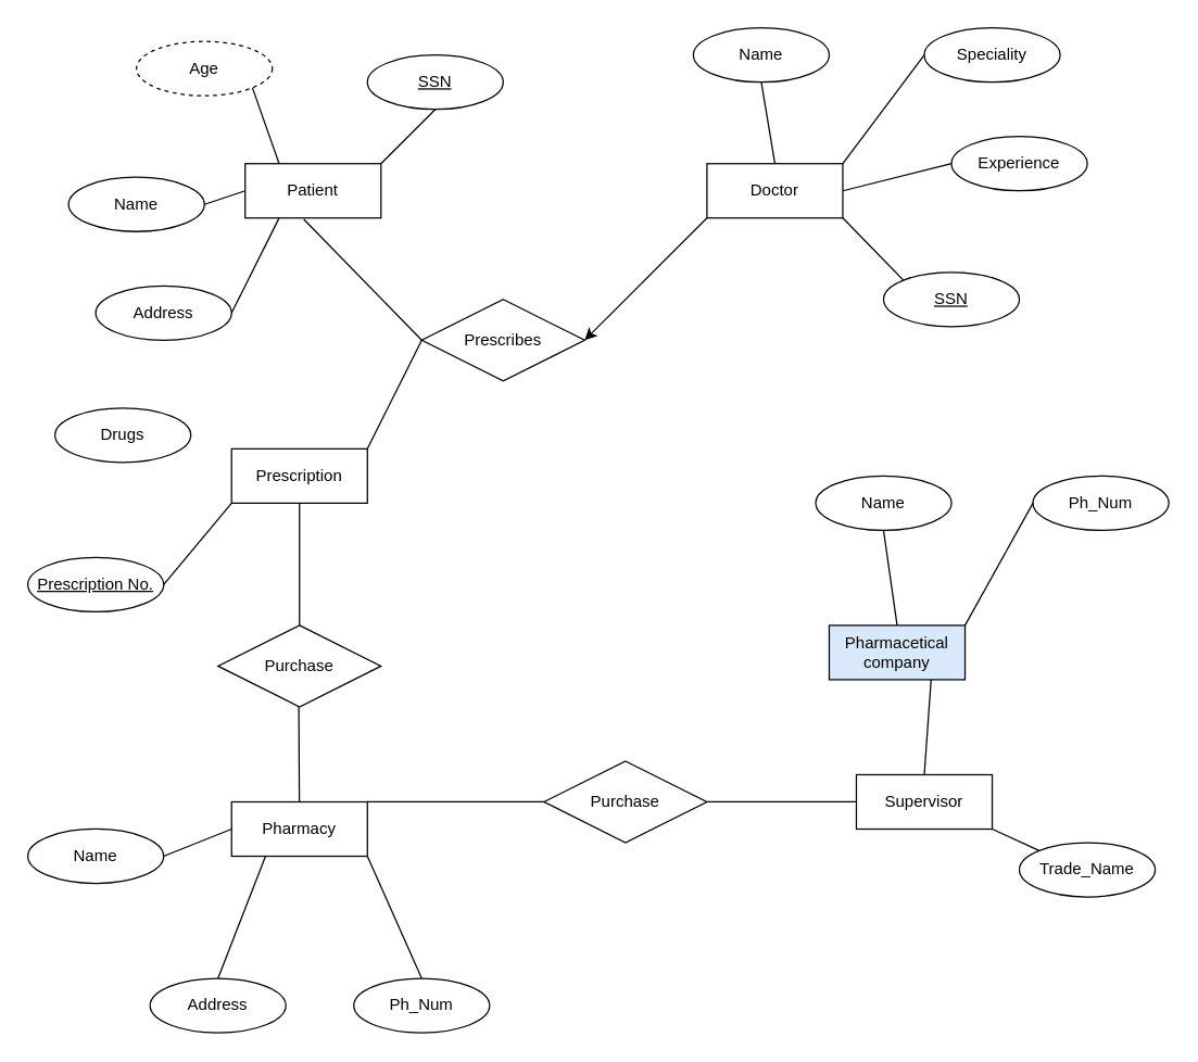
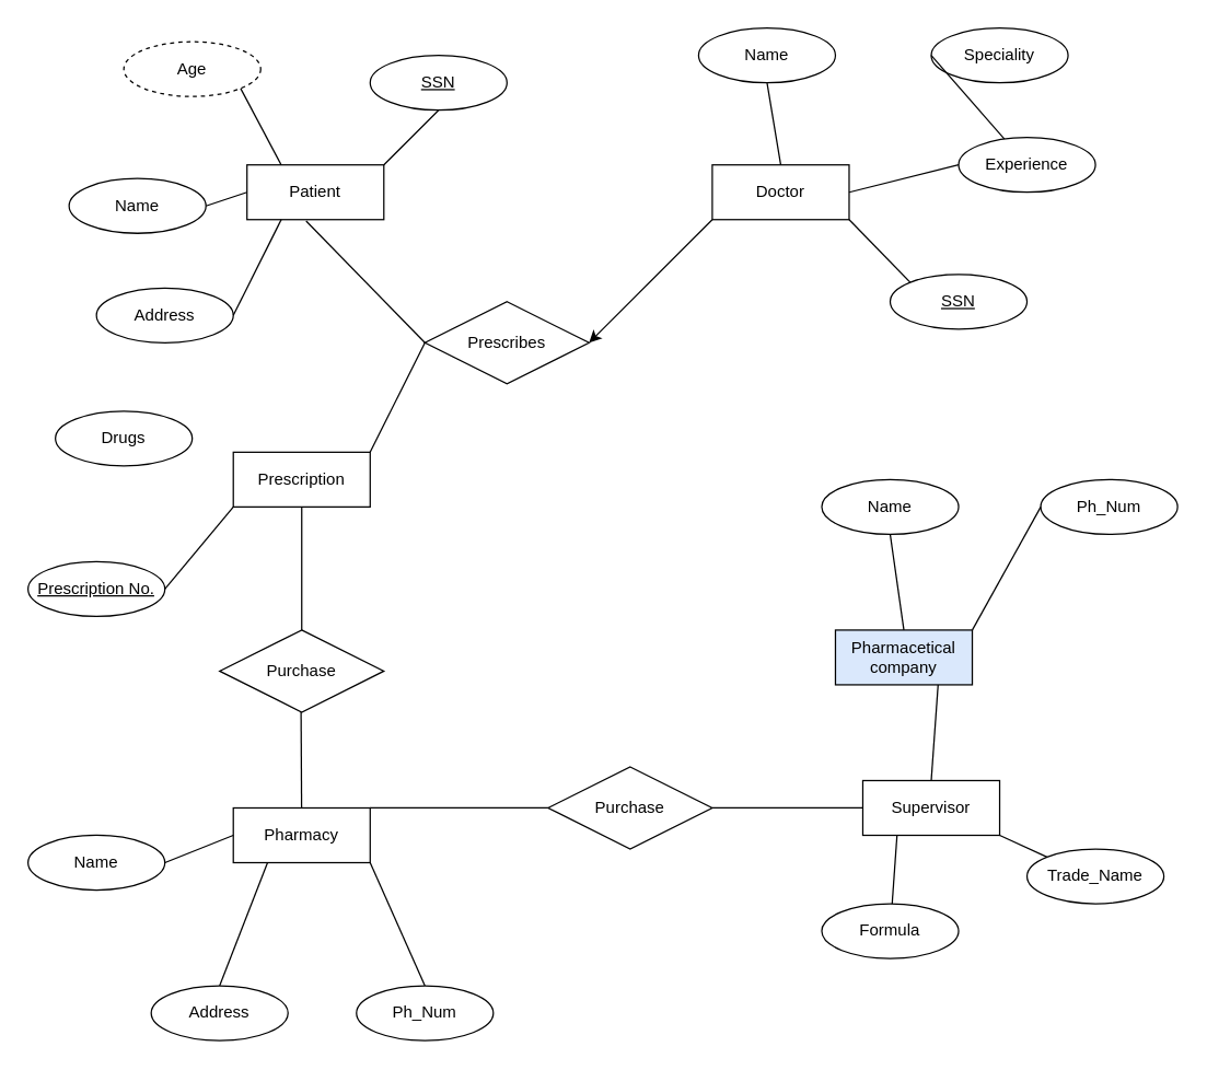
  <mxCell id="0" />
  <mxCell id="1" parent="0" />
  <mxCell id="2" value="Supervisor" style="whiteSpace=wrap;html=1;align=center;" vertex="1" parent="1"><mxGeometry x="630" y="570" width="100" height="40" as="geometry" /></mxCell>
  <mxCell id="3" value="Patient" style="whiteSpace=wrap;html=1;align=center;" vertex="1" parent="1"><mxGeometry x="180" y="120" width="100" height="40" as="geometry" /></mxCell>
  <mxCell id="4" value="Pharmacetical company" style="whiteSpace=wrap;html=1;align=center;fillColor=#dae8fc;" vertex="1" parent="1"><mxGeometry x="610" y="460" width="100" height="40" as="geometry" /></mxCell>
  <mxCell id="5" value="Doctor" style="whiteSpace=wrap;html=1;align=center;" vertex="1" parent="1"><mxGeometry x="520" y="120" width="100" height="40" as="geometry" /></mxCell>
  <mxCell id="6" value="Pharmacy" style="whiteSpace=wrap;html=1;align=center;" vertex="1" parent="1"><mxGeometry x="170" y="590" width="100" height="40" as="geometry" /></mxCell>
  <mxCell id="7" value="Prescription" style="whiteSpace=wrap;html=1;align=center;" vertex="1" parent="1"><mxGeometry x="170" y="330" width="100" height="40" as="geometry" /></mxCell>
  <mxCell id="8" value="Prescribes" style="shape=rhombus;perimeter=rhombusPerimeter;whiteSpace=wrap;html=1;align=center;" vertex="1" parent="1"><mxGeometry x="310" y="220" width="120" height="60" as="geometry" /></mxCell>
  <mxCell id="9" value="" style="endArrow=none;html=1;rounded=0;exitX=0.432;exitY=1.025;exitDx=0;exitDy=0;exitPerimeter=0;entryX=0;entryY=0.5;entryDx=0;entryDy=0;" edge="1" parent="1" source="3" target="8"><mxGeometry relative="1" as="geometry"><mxPoint x="270" y="239.5" as="sourcePoint" /><mxPoint x="430" y="239.5" as="targetPoint" /></mxGeometry></mxCell>
  <mxCell id="10" value="" style="endArrow=none;html=1;rounded=0;exitX=0;exitY=0.5;exitDx=0;exitDy=0;entryX=1;entryY=0;entryDx=0;entryDy=0;" edge="1" parent="1" source="8" target="7"><mxGeometry relative="1" as="geometry"><mxPoint x="263" y="241" as="sourcePoint" /><mxPoint x="370" y="330" as="targetPoint" /></mxGeometry></mxCell>
  <mxCell id="11" value="Purchase" style="shape=rhombus;perimeter=rhombusPerimeter;whiteSpace=wrap;html=1;align=center;" vertex="1" parent="1"><mxGeometry y="460" width="120" height="60" as="geometry" x="160" /></mxCell>
  <mxCell id="12" value="" style="endArrow=none;html=1;rounded=0;exitX=0.5;exitY=1;exitDx=0;exitDy=0;entryX=0.5;entryY=0;entryDx=0;entryDy=0;" edge="1" parent="1" source="7" target="11"><mxGeometry relative="1" as="geometry"><mxPoint x="320" y="260" as="sourcePoint" /><mxPoint x="280" y="340" as="targetPoint" /></mxGeometry></mxCell>
  <mxCell id="13" value="" style="endArrow=none;html=1;rounded=0;exitX=0.5;exitY=1;exitDx=0;exitDy=0;" edge="1" parent="1" target="6"><mxGeometry relative="1" as="geometry"><mxPoint x="219.5" y="520" as="sourcePoint" /><mxPoint x="219.5" y="610" as="targetPoint" /></mxGeometry></mxCell>
  <mxCell id="14" value="" style="endArrow=classic;html=1;rounded=0;exitX=0;exitY=1;exitDx=0;exitDy=0;entryX=1;entryY=0.5;entryDx=0;entryDy=0;" edge="1" parent="1" source="5" target="8"><mxGeometry width="50" height="50" relative="1" as="geometry"><mxPoint x="530" y="190" as="sourcePoint" /><mxPoint x="610" y="350" as="targetPoint" /></mxGeometry></mxCell>
  <mxCell id="15" value="Purchase" style="shape=rhombus;perimeter=rhombusPerimeter;whiteSpace=wrap;html=1;align=center;" vertex="1" parent="1"><mxGeometry x="400" y="560" width="120" height="60" as="geometry" /></mxCell>
  <mxCell id="16" value="" style="endArrow=none;html=1;rounded=0;entryX=0;entryY=0.5;entryDx=0;entryDy=0;" edge="1" parent="1" target="15"><mxGeometry relative="1" as="geometry"><mxPoint x="270" y="590" as="sourcePoint" /><mxPoint x="430" y="590" as="targetPoint" /></mxGeometry></mxCell>
  <mxCell id="17" value="" style="endArrow=none;html=1;rounded=0;entryX=0;entryY=0.5;entryDx=0;entryDy=0;exitX=1;exitY=0.5;exitDx=0;exitDy=0;" edge="1" parent="1" source="15" target="2"><mxGeometry relative="1" as="geometry"><mxPoint x="380" y="590" as="sourcePoint" /><mxPoint x="510" y="580" as="targetPoint" /></mxGeometry></mxCell>
  <mxCell id="18" value="" style="endArrow=none;html=1;rounded=0;entryX=0.5;entryY=0;entryDx=0;entryDy=0;exitX=0.75;exitY=1;exitDx=0;exitDy=0;" edge="1" parent="1" source="4" target="2"><mxGeometry relative="1" as="geometry"><mxPoint x="530" y="590" as="sourcePoint" /><mxPoint x="630" y="590" as="targetPoint" /></mxGeometry></mxCell>
  <mxCell id="19" value="Drugs" style="ellipse;whiteSpace=wrap;html=1;align=center;" vertex="1" parent="1"><mxGeometry x="40" y="300" width="100" height="40" as="geometry" /></mxCell>
  <mxCell id="20" value="Address" style="ellipse;whiteSpace=wrap;html=1;align=center;" vertex="1" parent="1"><mxGeometry x="70" y="210" width="100" height="40" as="geometry" /></mxCell>
  <mxCell id="21" value="Name" style="ellipse;whiteSpace=wrap;html=1;align=center;" vertex="1" parent="1"><mxGeometry x="50" y="130" width="100" height="40" as="geometry" /></mxCell>
  <mxCell id="22" value="Name" style="ellipse;whiteSpace=wrap;html=1;align=center;" vertex="1" parent="1"><mxGeometry x="600" y="350" width="100" height="40" as="geometry" /></mxCell>
  <mxCell id="23" value="Address" style="ellipse;whiteSpace=wrap;html=1;align=center;" vertex="1" parent="1"><mxGeometry x="110" y="720" width="100" height="40" as="geometry" /></mxCell>
  <mxCell id="24" value="Name" style="ellipse;whiteSpace=wrap;html=1;align=center;" vertex="1" parent="1"><mxGeometry x="20" y="610" width="100" height="40" as="geometry" /></mxCell>
  <mxCell id="25" value="Ph_Num" style="ellipse;whiteSpace=wrap;html=1;align=center;" vertex="1" parent="1"><mxGeometry x="760" y="350" width="100" height="40" as="geometry" /></mxCell>
  <mxCell id="26" value="Trade_Name" style="ellipse;whiteSpace=wrap;html=1;align=center;" vertex="1" parent="1"><mxGeometry x="750" y="620" width="100" height="40" as="geometry" /></mxCell>
+ <mxCell id="27" value="Formula" style="ellipse;whiteSpace=wrap;html=1;align=center;" vertex="1" parent="1"><mxGeometry x="600" y="660" width="100" height="40" as="geometry" /></mxCell>
  <mxCell id="28" value="Speciality" style="ellipse;whiteSpace=wrap;html=1;align=center;" vertex="1" parent="1"><mxGeometry x="680" y="20" width="100" height="40" as="geometry" /></mxCell>
  <mxCell id="29" value="Name" style="ellipse;whiteSpace=wrap;html=1;align=center;" vertex="1" parent="1"><mxGeometry x="510" y="20" width="100" height="40" as="geometry" /></mxCell>
  <mxCell id="30" value="" style="endArrow=none;html=1;rounded=0;exitX=1;exitY=1;exitDx=0;exitDy=0;entryX=0.25;entryY=0;entryDx=0;entryDy=0;" edge="1" parent="1" source="42" target="3"><mxGeometry relative="1" as="geometry"><mxPoint x="165.355" y="74.142" as="sourcePoint" /><mxPoint x="437" y="184.5" as="targetPoint" /></mxGeometry></mxCell>
  <mxCell id="31" value="" style="endArrow=none;html=1;rounded=0;exitX=0.5;exitY=1;exitDx=0;exitDy=0;entryX=1;entryY=0;entryDx=0;entryDy=0;" edge="1" parent="1" source="41" target="3"><mxGeometry relative="1" as="geometry"><mxPoint x="300" y="80" as="sourcePoint" /><mxPoint x="367" y="169" as="targetPoint" /></mxGeometry></mxCell>
  <mxCell id="32" value="" style="endArrow=none;html=1;rounded=0;exitX=1;exitY=0.5;exitDx=0;exitDy=0;entryX=0;entryY=0.5;entryDx=0;entryDy=0;" edge="1" parent="1" source="21" target="3"><mxGeometry relative="1" as="geometry"><mxPoint x="175" y="84" as="sourcePoint" /><mxPoint x="215" y="130" as="targetPoint" /></mxGeometry></mxCell>
  <mxCell id="33" value="" style="endArrow=none;html=1;rounded=0;exitX=1;exitY=0.5;exitDx=0;exitDy=0;entryX=0.25;entryY=1;entryDx=0;entryDy=0;" edge="1" parent="1" source="20" target="3"><mxGeometry relative="1" as="geometry"><mxPoint y="160" as="sourcePoint" x="160" /><mxPoint x="190" y="150" as="targetPoint" /></mxGeometry></mxCell>
  <mxCell id="34" value="" style="endArrow=none;html=1;rounded=0;exitX=1;exitY=0.5;exitDx=0;exitDy=0;entryX=0;entryY=1;entryDx=0;entryDy=0;" edge="1" parent="1" source="49" target="7"><mxGeometry relative="1" as="geometry"><mxPoint x="140" y="430" as="sourcePoint" /><mxPoint x="180" y="340" as="targetPoint" /></mxGeometry></mxCell>
  <mxCell id="35" value="" style="endArrow=none;html=1;rounded=0;exitX=0.5;exitY=1;exitDx=0;exitDy=0;entryX=0.5;entryY=0;entryDx=0;entryDy=0;" edge="1" parent="1" source="29" target="5"><mxGeometry relative="1" as="geometry"><mxPoint x="150" y="440" as="sourcePoint" /><mxPoint x="180" y="380" as="targetPoint" /></mxGeometry></mxCell>
- <mxCell id="36" value="" style="endArrow=none;html=1;rounded=0;exitX=0;exitY=0.5;exitDx=0;exitDy=0;entryX=1;entryY=0;entryDx=0;entryDy=0;" edge="1" parent="1" source="28" target="5"><mxGeometry relative="1" as="geometry"><mxPoint x="570" as="sourcePoint" y="70" /><mxPoint x="580" y="130" as="targetPoint" /></mxGeometry></mxCell>
+ <mxCell id="36" value="" style="endArrow=none;html=1;rounded=0;exitX=0;exitY=0.5;exitDx=0;exitDy=0;" edge="1" parent="1" source="28" target="40"><mxGeometry relative="1" as="geometry"><mxPoint x="570" as="sourcePoint" y="70" /><mxPoint x="580" y="130" as="targetPoint" /></mxGeometry></mxCell>
  <mxCell id="37" value="" style="endArrow=none;html=1;rounded=0;exitX=0;exitY=0.5;exitDx=0;exitDy=0;entryX=1;entryY=0.5;entryDx=0;entryDy=0;" edge="1" parent="1" source="40" target="5"><mxGeometry relative="1" as="geometry"><mxPoint x="690" y="130" as="sourcePoint" /><mxPoint x="630" y="130" as="targetPoint" /></mxGeometry></mxCell>
  <mxCell id="38" value="" style="endArrow=none;html=1;rounded=0;exitX=0;exitY=0;exitDx=0;exitDy=0;entryX=1;entryY=1;entryDx=0;entryDy=0;" edge="1" parent="1" source="39" target="5"><mxGeometry relative="1" as="geometry"><mxPoint x="660" y="200" as="sourcePoint" /><mxPoint x="630" y="150" as="targetPoint" /></mxGeometry></mxCell>
  <mxCell id="39" value="SSN" style="ellipse;whiteSpace=wrap;html=1;align=center;fontStyle=4;" vertex="1" parent="1"><mxGeometry x="650" y="200" width="100" height="40" as="geometry" /></mxCell>
  <mxCell id="40" value="Experience" style="ellipse;whiteSpace=wrap;html=1;align=center;dashed=0;" vertex="1" parent="1"><mxGeometry x="700" y="100" width="100" height="40" as="geometry" /></mxCell>
  <mxCell id="41" value="SSN" style="ellipse;whiteSpace=wrap;html=1;align=center;fontStyle=4;" vertex="1" parent="1"><mxGeometry x="270" y="40" width="100" height="40" as="geometry" /></mxCell>
- <mxCell id="42" value="Age" style="ellipse;whiteSpace=wrap;html=1;align=center;dashed=1;" vertex="1" parent="1"><mxGeometry x="100" y="30" width="100" height="40" as="geometry" /></mxCell>
+ <mxCell id="42" value="Age" style="ellipse;whiteSpace=wrap;html=1;align=center;dashed=1;" vertex="1" parent="1"><mxGeometry x="90" y="30" width="100" height="40" as="geometry" /></mxCell>
  <mxCell id="43" value="" style="endArrow=none;html=1;rounded=0;exitX=0.5;exitY=1;exitDx=0;exitDy=0;entryX=0.5;entryY=0;entryDx=0;entryDy=0;" edge="1" parent="1" source="22" target="4"><mxGeometry relative="1" as="geometry"><mxPoint x="675" y="216" as="sourcePoint" /><mxPoint x="630" y="170" as="targetPoint" /></mxGeometry></mxCell>
  <mxCell id="44" value="" style="endArrow=none;html=1;rounded=0;exitX=0;exitY=0.5;exitDx=0;exitDy=0;entryX=1;entryY=0;entryDx=0;entryDy=0;" edge="1" parent="1" source="25" target="4"><mxGeometry relative="1" as="geometry"><mxPoint x="710" y="340" as="sourcePoint" /><mxPoint x="660" y="430" as="targetPoint" /></mxGeometry></mxCell>
  <mxCell id="45" value="" style="endArrow=none;html=1;rounded=0;exitX=0;exitY=0;exitDx=0;exitDy=0;entryX=1;entryY=1;entryDx=0;entryDy=0;" edge="1" parent="1" source="26" target="2"><mxGeometry relative="1" as="geometry"><mxPoint x="770" y="380" as="sourcePoint" /><mxPoint x="710" y="580" as="targetPoint" /></mxGeometry></mxCell>
+ <mxCell id="46" value="" style="endArrow=none;html=1;rounded=0;entryX=0.25;entryY=1;entryDx=0;entryDy=0;" edge="1" parent="1" source="27" target="2"><mxGeometry relative="1" as="geometry"><mxPoint x="775" y="636" as="sourcePoint" /><mxPoint x="730" y="610" as="targetPoint" /><Array as="points" /></mxGeometry></mxCell>
  <mxCell id="47" value="" style="endArrow=none;html=1;rounded=0;entryX=0.25;entryY=1;entryDx=0;entryDy=0;exitX=0.5;exitY=0;exitDx=0;exitDy=0;" edge="1" parent="1" source="23" target="6"><mxGeometry relative="1" as="geometry"><mxPoint x="659" y="670" as="sourcePoint" /><mxPoint x="655" y="610" as="targetPoint" /><Array as="points" /></mxGeometry></mxCell>
  <mxCell id="48" value="" style="endArrow=none;html=1;rounded=0;entryX=0;entryY=0.5;entryDx=0;entryDy=0;exitX=1;exitY=0.5;exitDx=0;exitDy=0;" edge="1" parent="1" source="24" target="6"><mxGeometry relative="1" as="geometry"><mxPoint x="170" y="730" as="sourcePoint" /><mxPoint x="205" y="640" as="targetPoint" /><Array as="points" /></mxGeometry></mxCell>
  <mxCell id="49" value="Prescription No." style="ellipse;whiteSpace=wrap;html=1;align=center;fontStyle=4;" vertex="1" parent="1"><mxGeometry x="20" y="410" width="100" height="40" as="geometry" /></mxCell>
  <mxCell id="50" value="Ph_Num" style="ellipse;whiteSpace=wrap;html=1;align=center;" vertex="1" parent="1"><mxGeometry x="260" y="720" width="100" height="40" as="geometry" /></mxCell>
  <mxCell id="51" value="" style="endArrow=none;html=1;rounded=0;entryX=1;entryY=1;entryDx=0;entryDy=0;exitX=0.5;exitY=0;exitDx=0;exitDy=0;" edge="1" parent="1" source="50" target="6"><mxGeometry relative="1" as="geometry"><mxPoint x="170" y="730" as="sourcePoint" /><mxPoint x="205" y="640" as="targetPoint" /><Array as="points" /></mxGeometry></mxCell>
